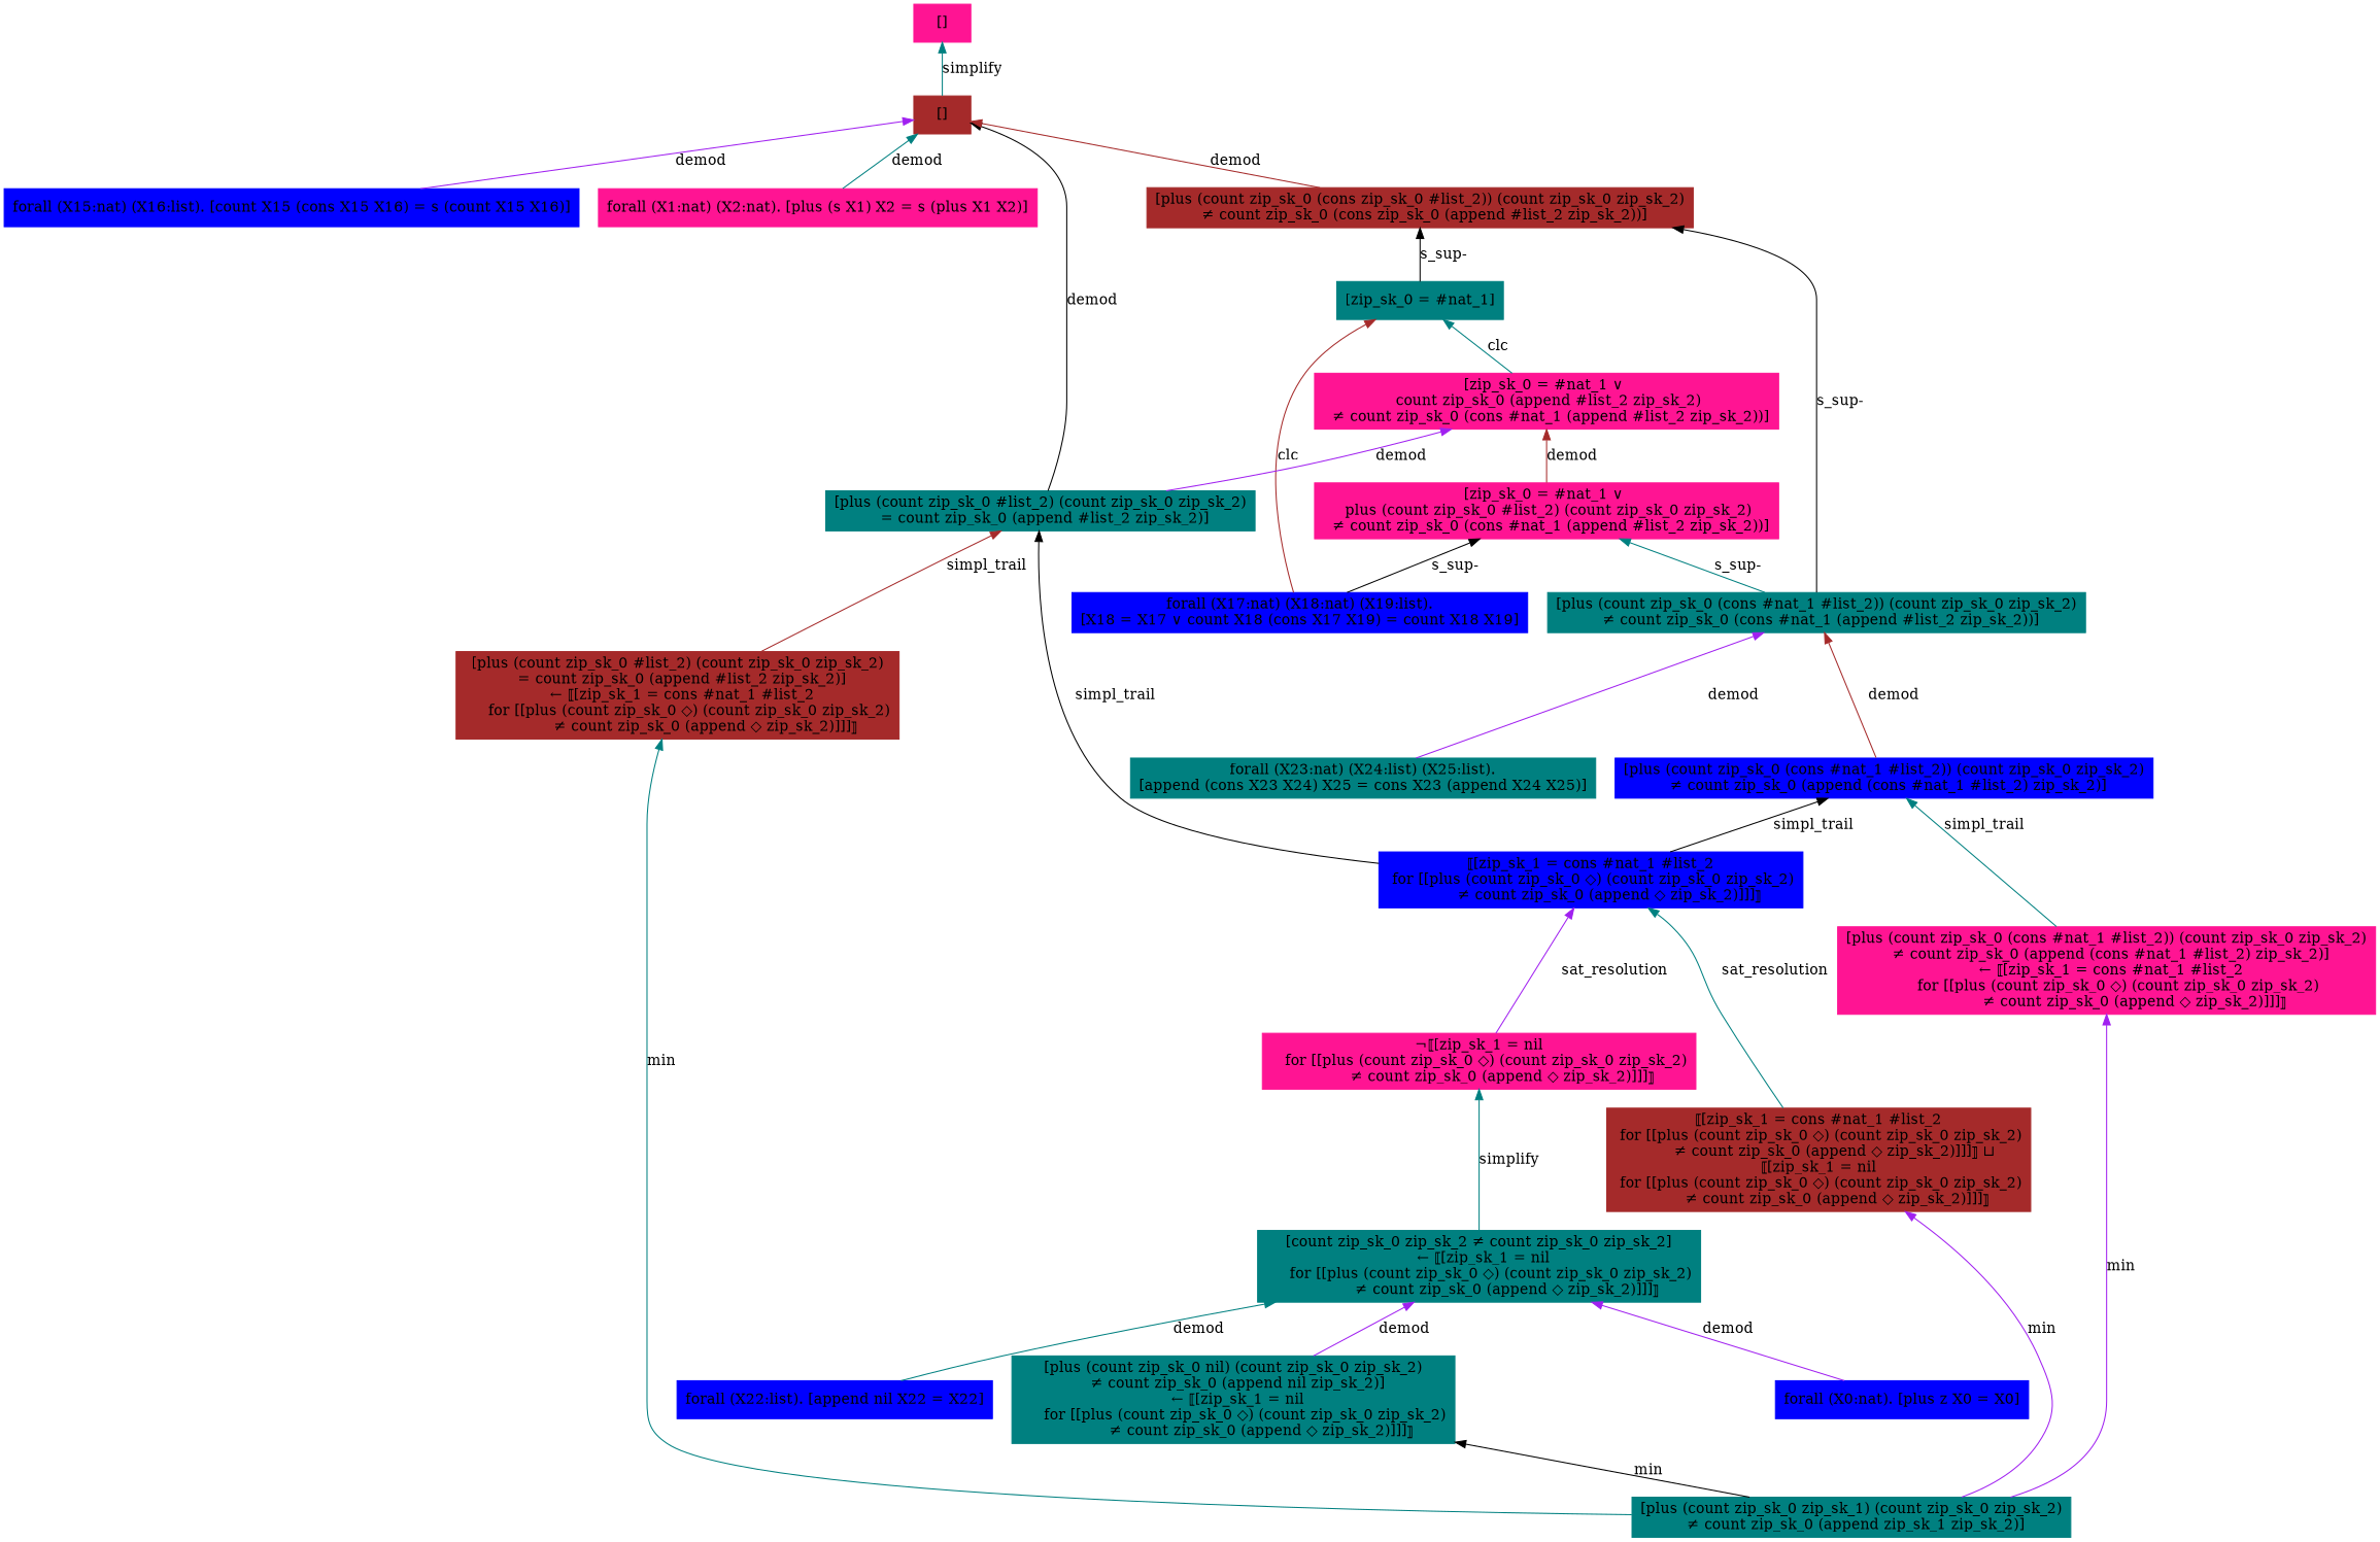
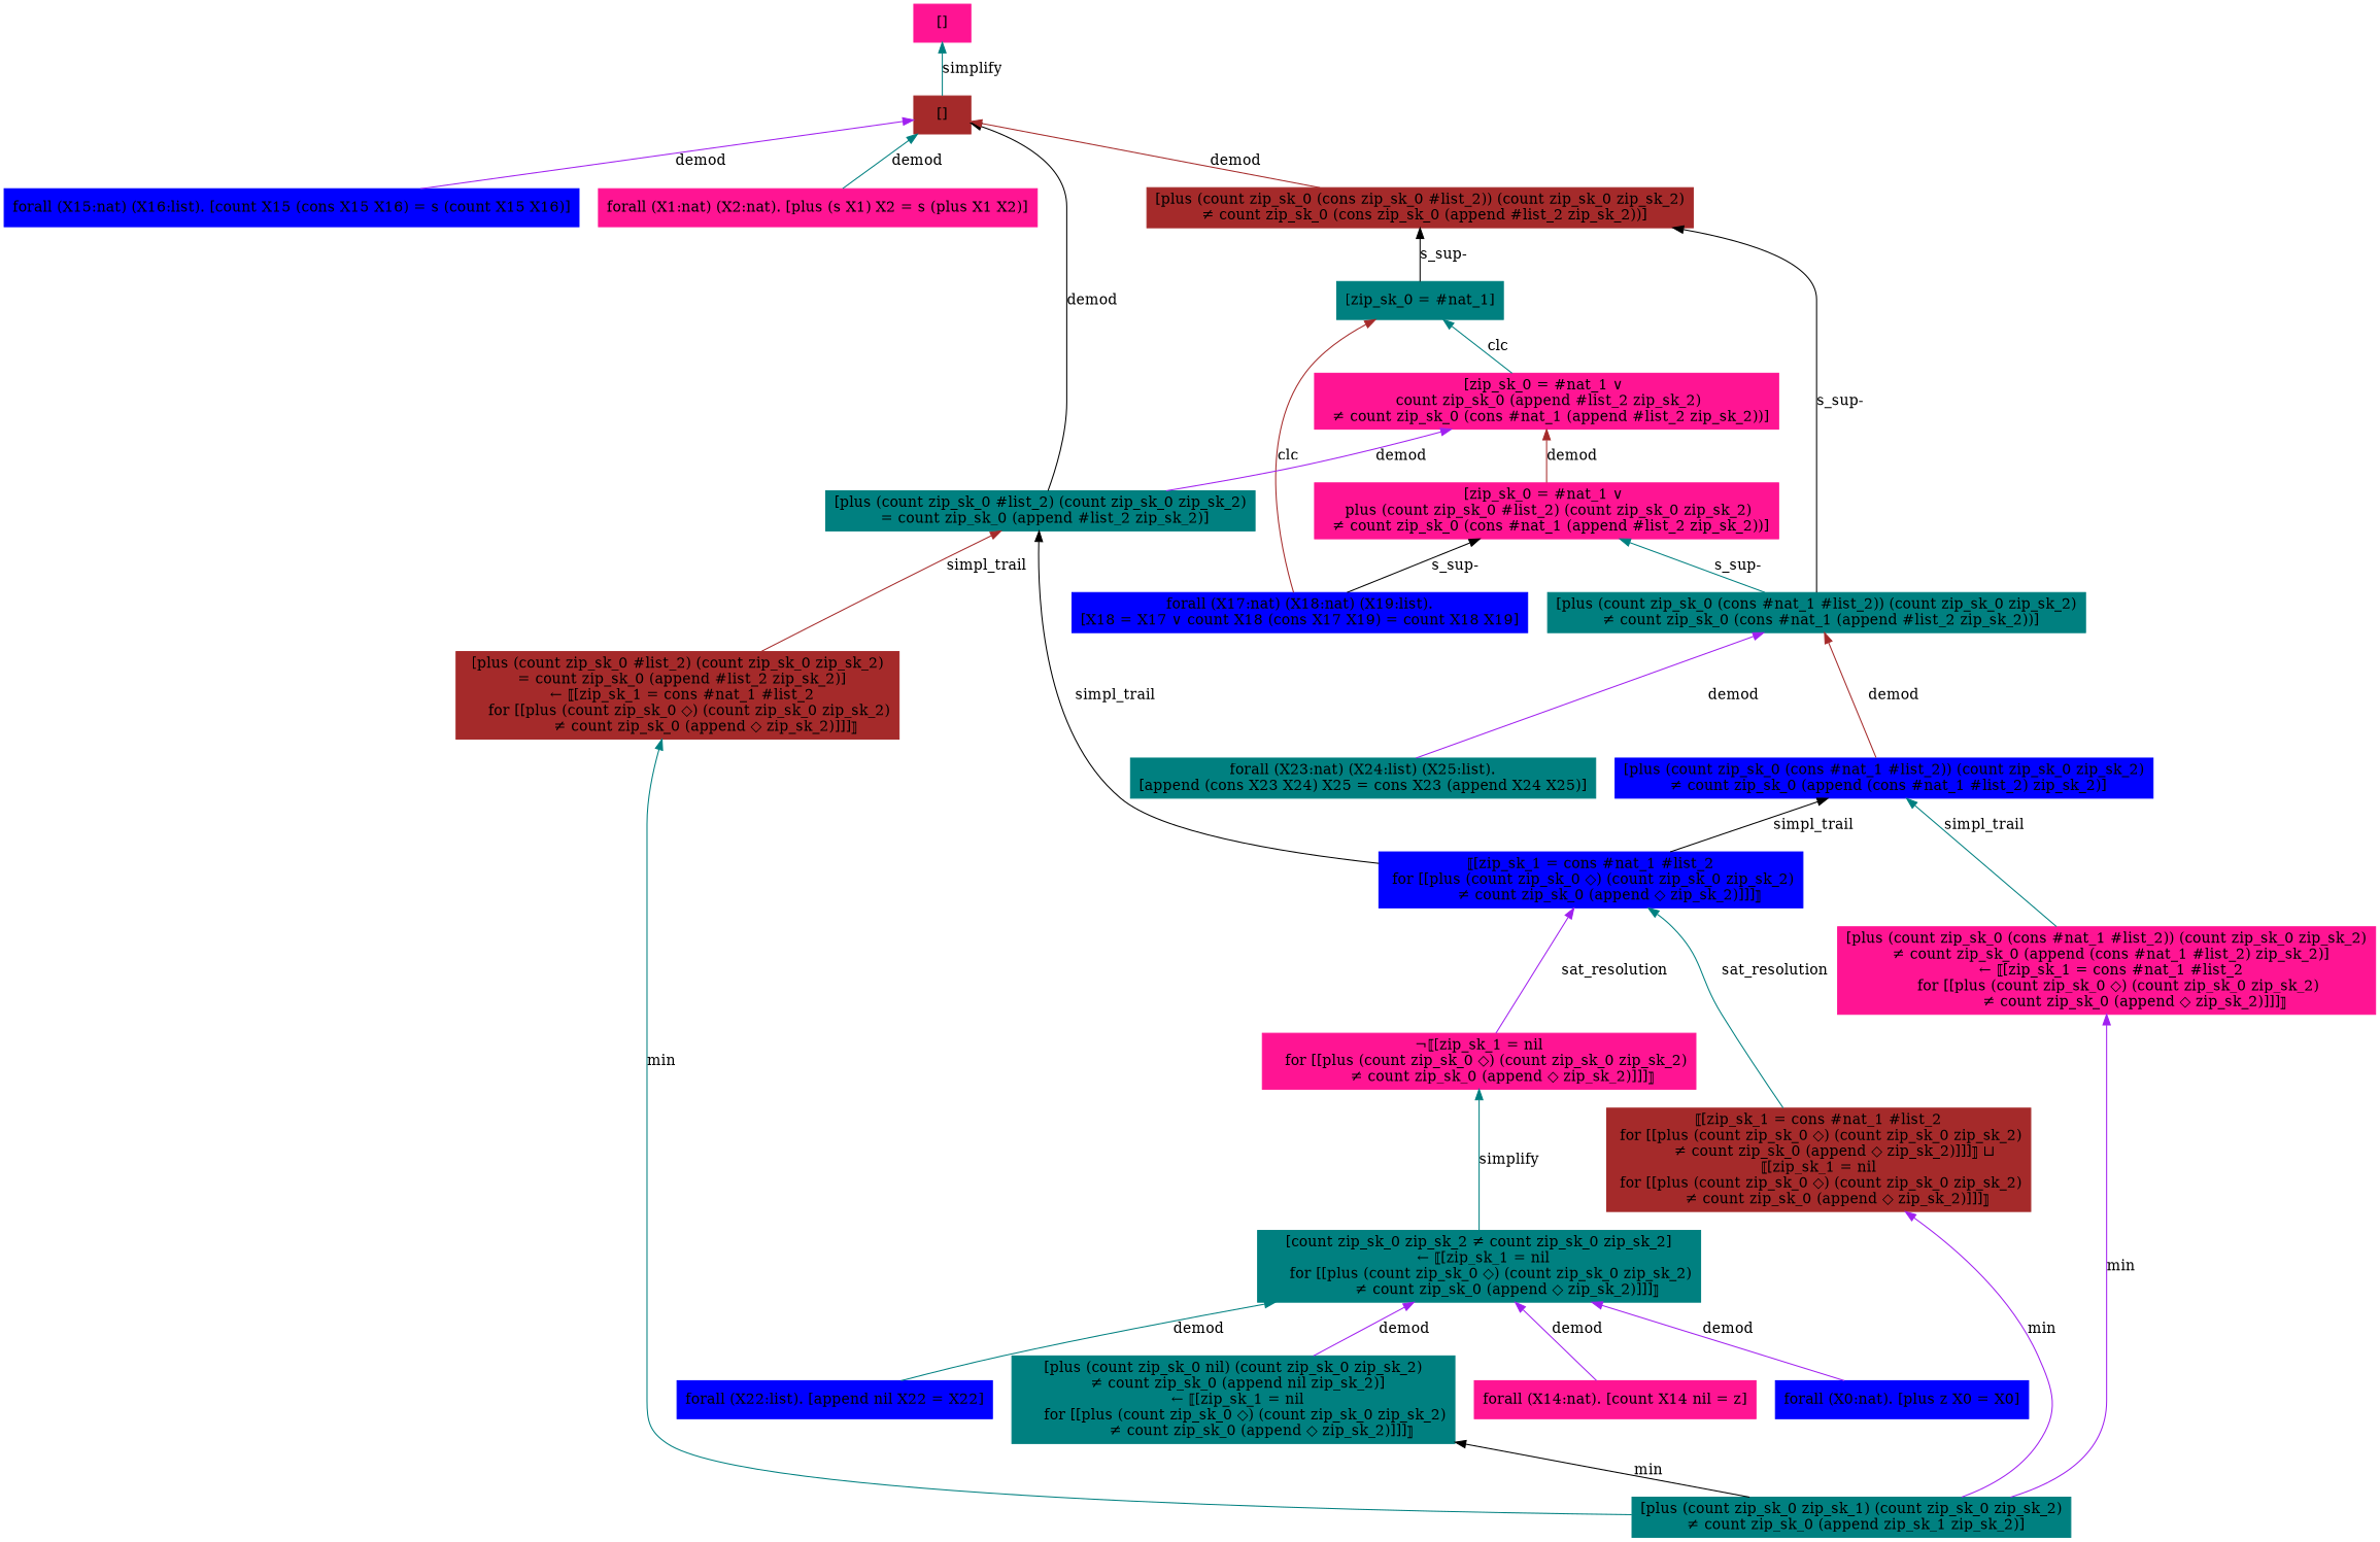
  digraph {
    node [color=deeppink shape=box style=filled]
    edge [dir=back color=teal]
    n1 [label="[]"]
    n2 [color=brown label="[]"]
    n3 [color=blue label="forall (X15:nat) (X16:list). [count X15 (cons X15 X16) = s (count X15 X16)]"]
    n4 [label="forall (X1:nat) (X2:nat). [plus (s X1) X2 = s (plus X1 X2)]"]
    n5 [label="[plus (count zip_sk_0 #list_2) (count zip_sk_0 zip_sk_2)\n  = count zip_sk_0 (append #list_2 zip_sk_2)]" color=teal]
    n6 [label="[plus (count zip_sk_0 (cons zip_sk_0 #list_2)) (count zip_sk_0 zip_sk_2)\n  ≠ count zip_sk_0 (cons zip_sk_0 (append #list_2 zip_sk_2))]" color=brown]
    n7 [label="⟦[zip_sk_1 = cons #nat_1 #list_2\n for [[plus (count zip_sk_0 ◇) (count zip_sk_0 zip_sk_2)\n        ≠ count zip_sk_0 (append ◇ zip_sk_2)]]]⟧" color=blue]
    n8 [label="[plus (count zip_sk_0 #list_2) (count zip_sk_0 zip_sk_2)\n  = count zip_sk_0 (append #list_2 zip_sk_2)]\n  ← ⟦[zip_sk_1 = cons #nat_1 #list_2\n     for [[plus (count zip_sk_0 ◇) (count zip_sk_0 zip_sk_2)\n            ≠ count zip_sk_0 (append ◇ zip_sk_2)]]]⟧" color=brown]
    n9 [label="¬⟦[zip_sk_1 = nil\n   for [[plus (count zip_sk_0 ◇) (count zip_sk_0 zip_sk_2)\n          ≠ count zip_sk_0 (append ◇ zip_sk_2)]]]⟧"]
    n10 [label="⟦[zip_sk_1 = cons #nat_1 #list_2\n for [[plus (count zip_sk_0 ◇) (count zip_sk_0 zip_sk_2)\n        ≠ count zip_sk_0 (append ◇ zip_sk_2)]]]⟧ ⊔ \n⟦[zip_sk_1 = nil\n for [[plus (count zip_sk_0 ◇) (count zip_sk_0 zip_sk_2)\n        ≠ count zip_sk_0 (append ◇ zip_sk_2)]]]⟧" color=brown]
    n11 [color=teal label="[count zip_sk_0 zip_sk_2 ≠ count zip_sk_0 zip_sk_2]\n  ← ⟦[zip_sk_1 = nil\n     for [[plus (count zip_sk_0 ◇) (count zip_sk_0 zip_sk_2)\n            ≠ count zip_sk_0 (append ◇ zip_sk_2)]]]⟧"]
+   n12 [label="forall (X14:nat). [count X14 nil = z]"]
    n13 [color=blue label="forall (X0:nat). [plus z X0 = X0]"]
    n14 [color=blue label="forall (X22:list). [append nil X22 = X22]"]
    n15 [label="[plus (count zip_sk_0 nil) (count zip_sk_0 zip_sk_2)\n  ≠ count zip_sk_0 (append nil zip_sk_2)]\n  ← ⟦[zip_sk_1 = nil\n     for [[plus (count zip_sk_0 ◇) (count zip_sk_0 zip_sk_2)\n            ≠ count zip_sk_0 (append ◇ zip_sk_2)]]]⟧" color=teal]
    n16 [color=teal label="[plus (count zip_sk_0 zip_sk_1) (count zip_sk_0 zip_sk_2)\n  ≠ count zip_sk_0 (append zip_sk_1 zip_sk_2)]"]
    n17 [label="[plus (count zip_sk_0 (cons #nat_1 #list_2)) (count zip_sk_0 zip_sk_2)\n  ≠ count zip_sk_0 (cons #nat_1 (append #list_2 zip_sk_2))]" color=teal]
    n18 [label="[zip_sk_0 = #nat_1]" color=teal]
    n19 [color=teal label="forall (X23:nat) (X24:list) (X25:list).\n[append (cons X23 X24) X25 = cons X23 (append X24 X25)]"]
    n20 [label="[plus (count zip_sk_0 (cons #nat_1 #list_2)) (count zip_sk_0 zip_sk_2)\n  ≠ count zip_sk_0 (append (cons #nat_1 #list_2) zip_sk_2)]" color=blue]
    n21 [label="[plus (count zip_sk_0 (cons #nat_1 #list_2)) (count zip_sk_0 zip_sk_2)\n  ≠ count zip_sk_0 (append (cons #nat_1 #list_2) zip_sk_2)]\n  ← ⟦[zip_sk_1 = cons #nat_1 #list_2\n     for [[plus (count zip_sk_0 ◇) (count zip_sk_0 zip_sk_2)\n            ≠ count zip_sk_0 (append ◇ zip_sk_2)]]]⟧"]
    n22 [color=blue label="forall (X17:nat) (X18:nat) (X19:list).\n[X18 = X17 ∨ count X18 (cons X17 X19) = count X18 X19]"]
    n23 [label="[zip_sk_0 = #nat_1 ∨ \n count zip_sk_0 (append #list_2 zip_sk_2)\n  ≠ count zip_sk_0 (cons #nat_1 (append #list_2 zip_sk_2))]"]
    n24 [label="[zip_sk_0 = #nat_1 ∨ \n plus (count zip_sk_0 #list_2) (count zip_sk_0 zip_sk_2)\n  ≠ count zip_sk_0 (cons #nat_1 (append #list_2 zip_sk_2))]"]
    n1 -> n2 [label=simplify]
    n2 -> n3 [label=demod color=purple]
    n2 -> n4 [label=demod]
    n2 -> n5 [label=demod color=black]
    n2 -> n6 [label=demod color=brown]
    n5 -> n7 [label=simpl_trail color=black]
    n5 -> n8 [label=simpl_trail color=brown]
    n6 -> n17 [label="s_sup-" color=black]
    n6 -> n18 [label="s_sup-" color=black]
    n7 -> n9 [label=sat_resolution color=purple]
    n7 -> n10 [label=sat_resolution]
    n8 -> n16 [label=min]
    n9 -> n11 [label=simplify]
    n10 -> n16 [label=min color=purple]
+   n11 -> n12 [label=demod color=purple]
    n11 -> n13 [label=demod color=purple]
    n11 -> n14 [label=demod]
    n11 -> n15 [label=demod color=purple]
    n15 -> n16 [label=min color=black]
    n17 -> n19 [label=demod color=purple]
    n17 -> n20 [label=demod color=brown]
    n18 -> n22 [label=clc color=brown]
    n18 -> n23 [label=clc]
    n20 -> n7 [label=simpl_trail color=black]
    n20 -> n21 [label=simpl_trail]
    n21 -> n16 [label=min color=purple]
    n23 -> n5 [label=demod color=purple]
    n23 -> n24 [label=demod color=brown]
    n24 -> n17 [label="s_sup-"]
    n24 -> n22 [label="s_sup-" color=black]
  }
